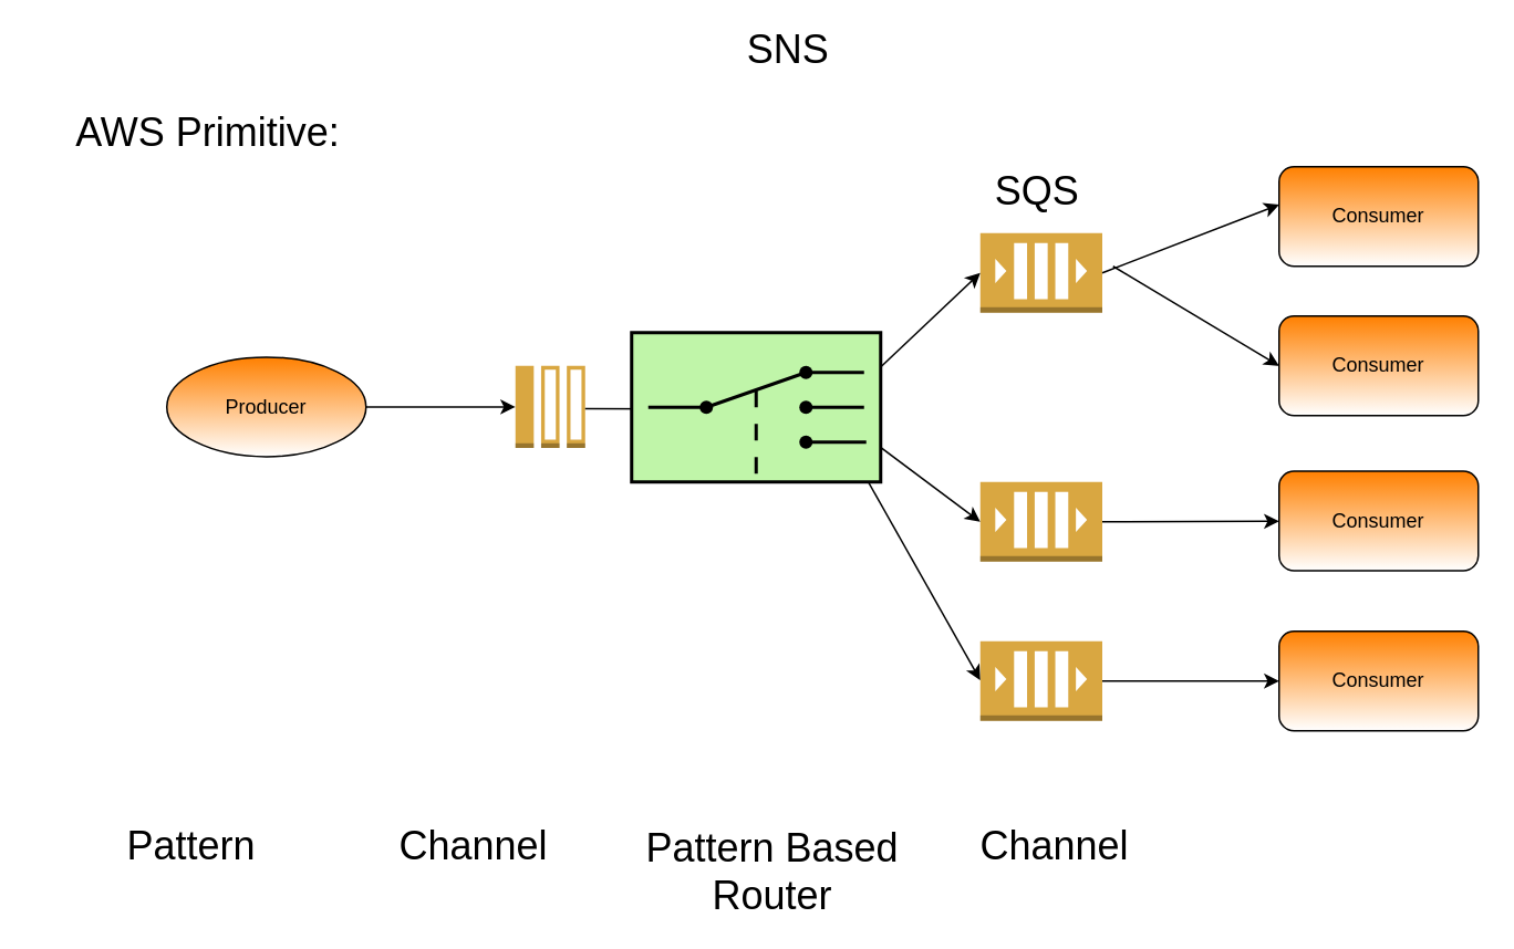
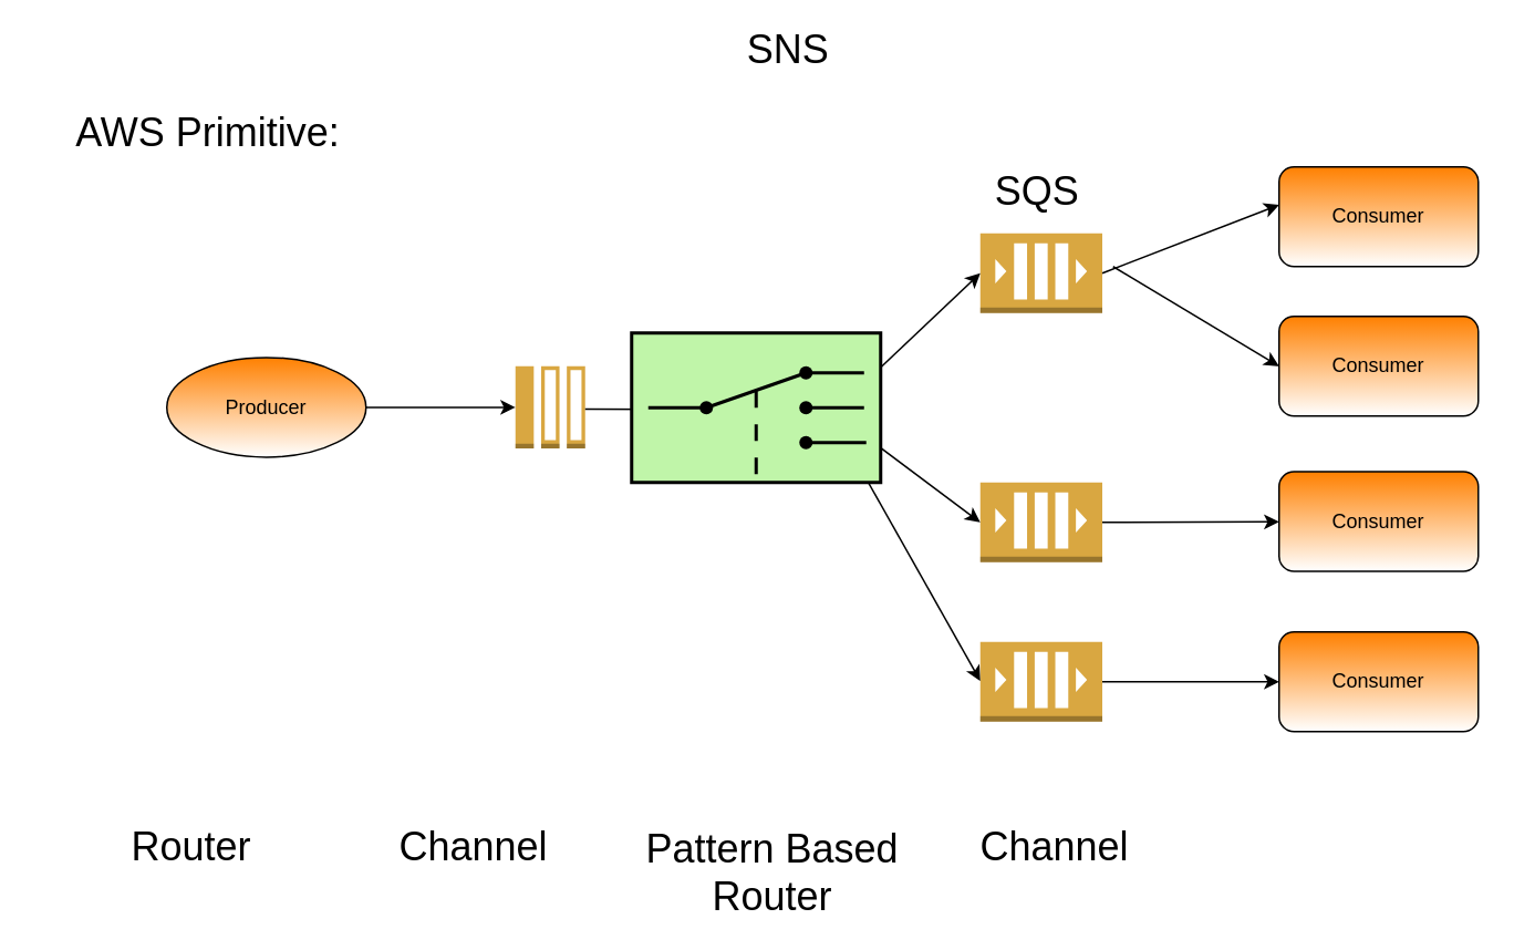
  <mxCell id="0" />
  <mxCell id="1" parent="0" />
  <mxCell id="2" value="" style="outlineConnect=0;dashed=0;verticalLabelPosition=bottom;verticalAlign=top;align=center;html=1;shape=mxgraph.aws3.message;fillColor=#D9A741;gradientColor=none;" vertex="1" parent="1"><mxGeometry x="310" y="220" width="42" height="49.5" as="geometry" /></mxCell>
  <mxCell id="3" value="Producer" style="ellipse;whiteSpace=wrap;html=1;gradientColor=#ffffff;fillColor=#FF8000;" vertex="1" parent="1"><mxGeometry x="100" y="214.75" width="120" height="60" as="geometry" /></mxCell>
  <mxCell id="4" value="" style="outlineConnect=0;dashed=0;verticalLabelPosition=bottom;verticalAlign=top;align=center;html=1;shape=mxgraph.aws3.queue;fillColor=#D9A741;gradientColor=none;" vertex="1" parent="1"><mxGeometry x="590" y="140" width="73.5" height="48" as="geometry" /></mxCell>
  <mxCell id="5" value="" style="outlineConnect=0;dashed=0;verticalLabelPosition=bottom;verticalAlign=top;align=center;html=1;shape=mxgraph.aws3.queue;fillColor=#D9A741;gradientColor=none;" vertex="1" parent="1"><mxGeometry x="590" y="290" width="73.5" height="48" as="geometry" /></mxCell>
  <mxCell id="6" value="" style="outlineConnect=0;dashed=0;verticalLabelPosition=bottom;verticalAlign=top;align=center;html=1;shape=mxgraph.aws3.queue;fillColor=#D9A741;gradientColor=none;" vertex="1" parent="1"><mxGeometry x="590" y="386" width="73.5" height="48" as="geometry" /></mxCell>
  <mxCell id="7" value="Consumer" style="rounded=1;whiteSpace=wrap;html=1;gradientColor=#ffffff;fillColor=#FF8000;" vertex="1" parent="1"><mxGeometry x="770" y="100" width="120" height="60" as="geometry" /></mxCell>
  <mxCell id="8" value="Consumer" style="rounded=1;whiteSpace=wrap;html=1;gradientColor=#ffffff;fillColor=#FF8000;" vertex="1" parent="1"><mxGeometry x="770" y="190" width="120" height="60" as="geometry" /></mxCell>
  <mxCell id="9" value="Consumer" style="rounded=1;whiteSpace=wrap;html=1;gradientColor=#ffffff;fillColor=#FF8000;" vertex="1" parent="1"><mxGeometry x="770" y="283.5" width="120" height="60" as="geometry" /></mxCell>
  <mxCell id="10" value="Consumer" style="rounded=1;whiteSpace=wrap;html=1;gradientColor=#ffffff;fillColor=#FF8000;" vertex="1" parent="1"><mxGeometry x="770" y="380" width="120" height="60" as="geometry" /></mxCell>
  <mxCell id="11" value="" style="endArrow=classic;html=1;exitX=1;exitY=0.5;exitDx=0;exitDy=0;entryX=0;entryY=0.5;entryDx=0;entryDy=0;entryPerimeter=0;" edge="1" parent="1" source="3" target="2"><mxGeometry width="50" height="50" relative="1" as="geometry"><mxPoint x="560" y="270" as="sourcePoint" /><mxPoint x="610" y="220" as="targetPoint" /></mxGeometry></mxCell>
  <mxCell id="12" value="" style="endArrow=classic;html=1;exitX=1;exitY=0.5;exitDx=0;exitDy=0;" edge="1" parent="1"><mxGeometry width="50" height="50" relative="1" as="geometry"><mxPoint x="352" y="245.75" as="sourcePoint" /><mxPoint x="410" y="246" as="targetPoint" /></mxGeometry></mxCell>
  <mxCell id="13" value="" style="endArrow=classic;html=1;exitX=1;exitY=0.5;exitDx=0;exitDy=0;entryX=0;entryY=0.5;entryDx=0;entryDy=0;entryPerimeter=0;exitPerimeter=0;" edge="1" parent="1" target="4"><mxGeometry width="50" height="50" relative="1" as="geometry"><mxPoint x="503" y="246.25" as="sourcePoint" /><mxPoint x="600" y="245.75" as="targetPoint" /></mxGeometry></mxCell>
  <mxCell id="14" value="" style="endArrow=classic;html=1;exitX=1;exitY=0.5;exitDx=0;exitDy=0;entryX=0;entryY=0.5;entryDx=0;entryDy=0;entryPerimeter=0;" edge="1" parent="1" target="5"><mxGeometry width="50" height="50" relative="1" as="geometry"><mxPoint x="503" y="249" as="sourcePoint" /><mxPoint x="593" y="249" as="targetPoint" /></mxGeometry></mxCell>
  <mxCell id="15" value="" style="endArrow=classic;html=1;entryX=0;entryY=0.5;entryDx=0;entryDy=0;entryPerimeter=0;" edge="1" parent="1"><mxGeometry width="50" height="50" relative="1" as="geometry"><mxPoint x="500" y="250" as="sourcePoint" /><mxPoint x="590" y="409.5" as="targetPoint" /></mxGeometry></mxCell>
  <mxCell id="16" value="&lt;span style=&quot;font-size: 24px&quot;&gt;AWS Primitive:&lt;/span&gt;" style="text;html=1;strokeColor=none;fillColor=none;align=center;verticalAlign=middle;whiteSpace=wrap;rounded=0;" vertex="1" parent="1"><mxGeometry x="30" y="70" width="190" height="20" as="geometry" /></mxCell>
  <mxCell id="17" value="&lt;span style=&quot;font-size: 24px&quot;&gt;SNS&lt;/span&gt;" style="text;html=1;strokeColor=none;fillColor=none;align=center;verticalAlign=middle;whiteSpace=wrap;rounded=0;" vertex="1" parent="1"><mxGeometry x="440" y="20" width="68.5" height="20" as="geometry" /></mxCell>
  <mxCell id="18" value="&lt;span style=&quot;font-size: 24px&quot;&gt;SQS&lt;/span&gt;" style="text;html=1;strokeColor=none;fillColor=none;align=center;verticalAlign=middle;whiteSpace=wrap;rounded=0;" vertex="1" parent="1"><mxGeometry x="590" y="105" width="68.5" height="20" as="geometry" /></mxCell>
- <mxCell id="19" value="&lt;span style=&quot;font-size: 24px&quot;&gt;Pattern&lt;/span&gt;" style="text;html=1;strokeColor=none;fillColor=none;align=center;verticalAlign=middle;whiteSpace=wrap;rounded=0;" vertex="1" parent="1"><mxGeometry x="20" y="500" width="190" height="20" as="geometry" /></mxCell>
+ <mxCell id="19" value="&lt;span style=&quot;font-size: 24px&quot;&gt;Router&lt;/span&gt;" style="text;html=1;strokeColor=none;fillColor=none;align=center;verticalAlign=middle;whiteSpace=wrap;rounded=0;" vertex="1" parent="1"><mxGeometry x="20" y="500" width="190" height="20" as="geometry" /></mxCell>
  <mxCell id="20" value="&lt;span style=&quot;font-size: 24px&quot;&gt;Pattern Based Router&lt;/span&gt;" style="text;html=1;strokeColor=none;fillColor=none;align=center;verticalAlign=middle;whiteSpace=wrap;rounded=0;" vertex="1" parent="1"><mxGeometry x="380" y="500" width="170" height="50" as="geometry" /></mxCell>
  <mxCell id="21" value="" style="strokeWidth=2;outlineConnect=0;dashed=0;align=center;fontSize=8;fillColor=#c0f5a9;verticalLabelPosition=bottom;verticalAlign=top;shape=mxgraph.eip.dynamic_router;" vertex="1" parent="1"><mxGeometry x="380" y="200" width="150" height="90" as="geometry" /></mxCell>
  <mxCell id="22" value="&lt;span style=&quot;font-size: 24px&quot;&gt;Channel&lt;/span&gt;" style="text;html=1;strokeColor=none;fillColor=none;align=center;verticalAlign=middle;whiteSpace=wrap;rounded=0;" vertex="1" parent="1"><mxGeometry x="190" y="500" width="190" height="20" as="geometry" /></mxCell>
  <mxCell id="23" value="&lt;span style=&quot;font-size: 24px&quot;&gt;Channel&lt;/span&gt;" style="text;html=1;strokeColor=none;fillColor=none;align=center;verticalAlign=middle;whiteSpace=wrap;rounded=0;" vertex="1" parent="1"><mxGeometry x="540" y="500" width="190" height="20" as="geometry" /></mxCell>
  <mxCell id="24" value="" style="endArrow=classic;html=1;exitX=1;exitY=0.5;exitDx=0;exitDy=0;entryX=0;entryY=0.5;entryDx=0;entryDy=0;entryPerimeter=0;exitPerimeter=0;" edge="1" parent="1" source="4"><mxGeometry width="50" height="50" relative="1" as="geometry"><mxPoint x="683" y="205.13" as="sourcePoint" /><mxPoint x="770" y="122.88" as="targetPoint" /></mxGeometry></mxCell>
  <mxCell id="25" value="" style="endArrow=classic;html=1;entryX=0;entryY=0.5;entryDx=0;entryDy=0;" edge="1" parent="1" target="8"><mxGeometry width="50" height="50" relative="1" as="geometry"><mxPoint x="670" y="160" as="sourcePoint" /><mxPoint x="620" y="220" as="targetPoint" /></mxGeometry></mxCell>
  <mxCell id="26" value="" style="endArrow=classic;html=1;" edge="1" parent="1" target="9"><mxGeometry width="50" height="50" relative="1" as="geometry"><mxPoint x="663.5" y="314" as="sourcePoint" /><mxPoint x="764" y="314" as="targetPoint" /></mxGeometry></mxCell>
  <mxCell id="27" value="" style="endArrow=classic;html=1;entryX=0;entryY=0.5;entryDx=0;entryDy=0;" edge="1" parent="1" target="10"><mxGeometry width="50" height="50" relative="1" as="geometry"><mxPoint x="663.5" y="410" as="sourcePoint" /><mxPoint x="763.5" y="470" as="targetPoint" /></mxGeometry></mxCell>
